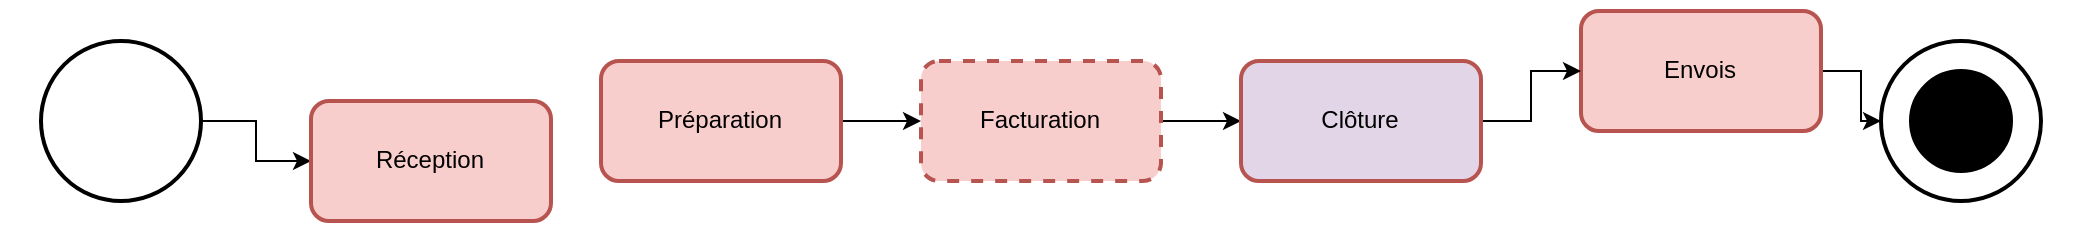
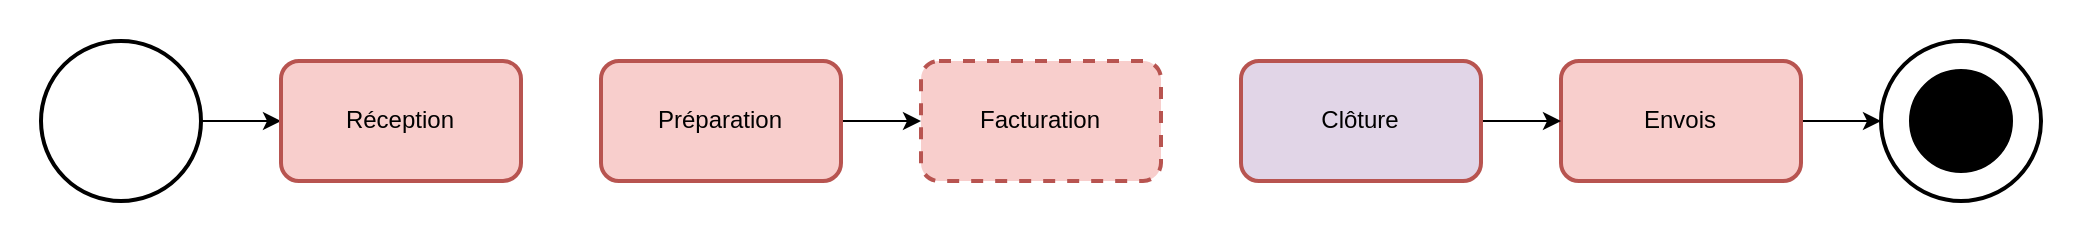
  <mxCell id="0" />
  <mxCell id="1" parent="0" />
  <mxCell id="2" style="edgeStyle=orthogonalEdgeStyle;rounded=0;orthogonalLoop=1;jettySize=auto;html=1;entryX=0;entryY=0.5;entryDx=0;entryDy=0;" parent="1" source="3" target="4" edge="1"><mxGeometry relative="1" as="geometry" /></mxCell>
  <mxCell id="3" value="" style="ellipse;whiteSpace=wrap;html=1;aspect=fixed;strokeWidth=2;" parent="1" vertex="1"><mxGeometry x="20" y="20" width="80" height="80" as="geometry" /></mxCell>
- <mxCell id="4" value="Réception" style="rounded=1;whiteSpace=wrap;html=1;fillColor=#f8cecc;strokeColor=#b85450;strokeWidth=2;" parent="1" vertex="1"><mxGeometry x="155" y="50" width="120" height="60" as="geometry" /></mxCell>
+ <mxCell id="4" value="Réception" style="rounded=1;whiteSpace=wrap;html=1;fillColor=#f8cecc;strokeColor=#b85450;strokeWidth=2;" parent="1" vertex="1"><mxGeometry x="140" y="30" width="120" height="60" as="geometry" /></mxCell>
  <mxCell id="5" style="edgeStyle=orthogonalEdgeStyle;rounded=0;orthogonalLoop=1;jettySize=auto;html=1;entryX=0;entryY=0.5;entryDx=0;entryDy=0;" edge="1" parent="1" source="6" target="13"><mxGeometry relative="1" as="geometry" /></mxCell>
  <mxCell id="6" value="Préparation" style="rounded=1;whiteSpace=wrap;html=1;fillColor=#f8cecc;strokeColor=#b85450;strokeWidth=2;" parent="1" vertex="1"><mxGeometry x="300" y="30" width="120" height="60" as="geometry" /></mxCell>
  <mxCell id="7" style="edgeStyle=orthogonalEdgeStyle;rounded=0;orthogonalLoop=1;jettySize=auto;html=1;entryX=0;entryY=0.5;entryDx=0;entryDy=0;" parent="1" source="8" target="10" edge="1"><mxGeometry relative="1" as="geometry" /></mxCell>
- <mxCell id="8" value="Envois" style="rounded=1;whiteSpace=wrap;html=1;fillColor=#f8cecc;strokeColor=#b85450;strokeWidth=2;" parent="1" vertex="1"><mxGeometry x="790" y="5" width="120" height="60" as="geometry" /></mxCell>
+ <mxCell id="8" value="Envois" style="rounded=1;whiteSpace=wrap;html=1;fillColor=#f8cecc;strokeColor=#b85450;strokeWidth=2;" parent="1" vertex="1"><mxGeometry x="780" y="30" width="120" height="60" as="geometry" /></mxCell>
  <mxCell id="9" value="" style="group" parent="1" vertex="1" connectable="0"><mxGeometry x="940" y="20" width="80" height="80" as="geometry" /></mxCell>
  <mxCell id="10" value="" style="ellipse;whiteSpace=wrap;html=1;aspect=fixed;strokeWidth=2;" parent="9" vertex="1"><mxGeometry width="80" height="80" as="geometry" /></mxCell>
  <mxCell id="11" value="" style="ellipse;whiteSpace=wrap;html=1;aspect=fixed;strokeWidth=2;fillColor=#000000;" parent="9" vertex="1"><mxGeometry x="15" y="15" width="50" height="50" as="geometry" /></mxCell>
- <mxCell id="12" style="edgeStyle=orthogonalEdgeStyle;rounded=0;orthogonalLoop=1;jettySize=auto;html=1;entryX=0;entryY=0.5;entryDx=0;entryDy=0;" edge="1" parent="1" source="13" target="15"><mxGeometry relative="1" as="geometry" /></mxCell>
  <mxCell id="13" value="Facturation" style="rounded=1;whiteSpace=wrap;html=1;fillColor=#f8cecc;strokeColor=#b85450;strokeWidth=2;dashed=1;" vertex="1" parent="1"><mxGeometry x="460" y="30" width="120" height="60" as="geometry" /></mxCell>
  <mxCell id="14" style="edgeStyle=orthogonalEdgeStyle;rounded=0;orthogonalLoop=1;jettySize=auto;html=1;entryX=0;entryY=0.5;entryDx=0;entryDy=0;" edge="1" parent="1" source="15" target="8"><mxGeometry relative="1" as="geometry" /></mxCell>
  <mxCell id="15" value="Clôture" style="rounded=1;whiteSpace=wrap;html=1;fillColor=#e1d5e7;strokeColor=#b85450;strokeWidth=2;" vertex="1" parent="1"><mxGeometry x="620" y="30" width="120" height="60" as="geometry" /></mxCell>
